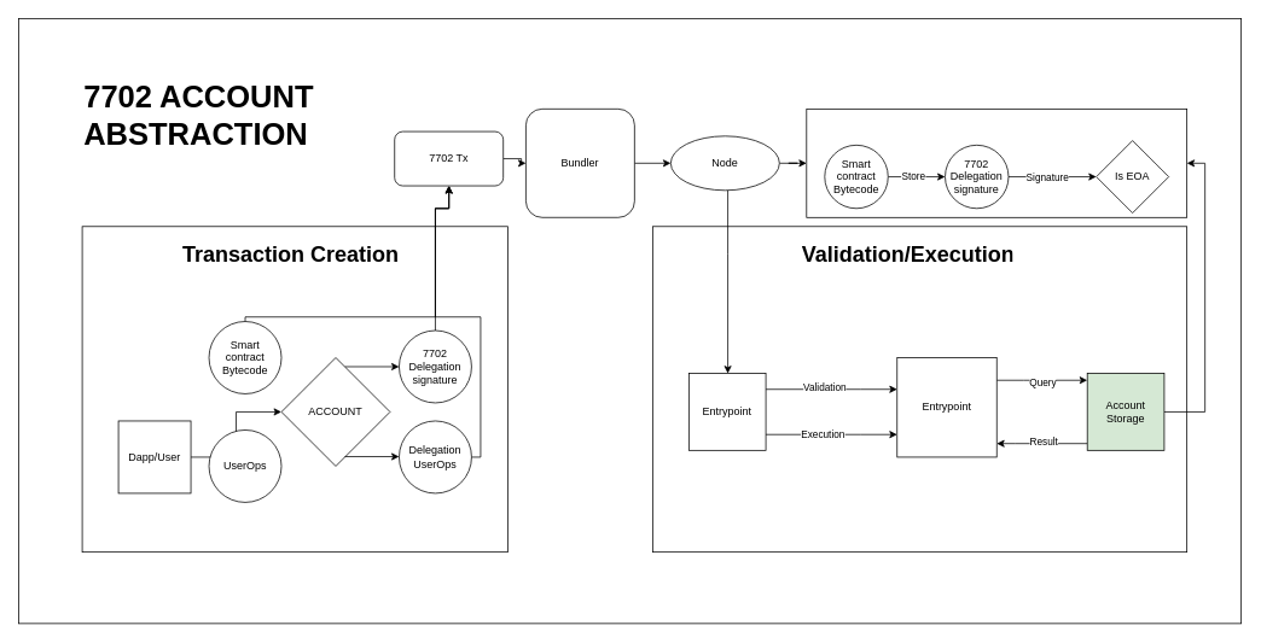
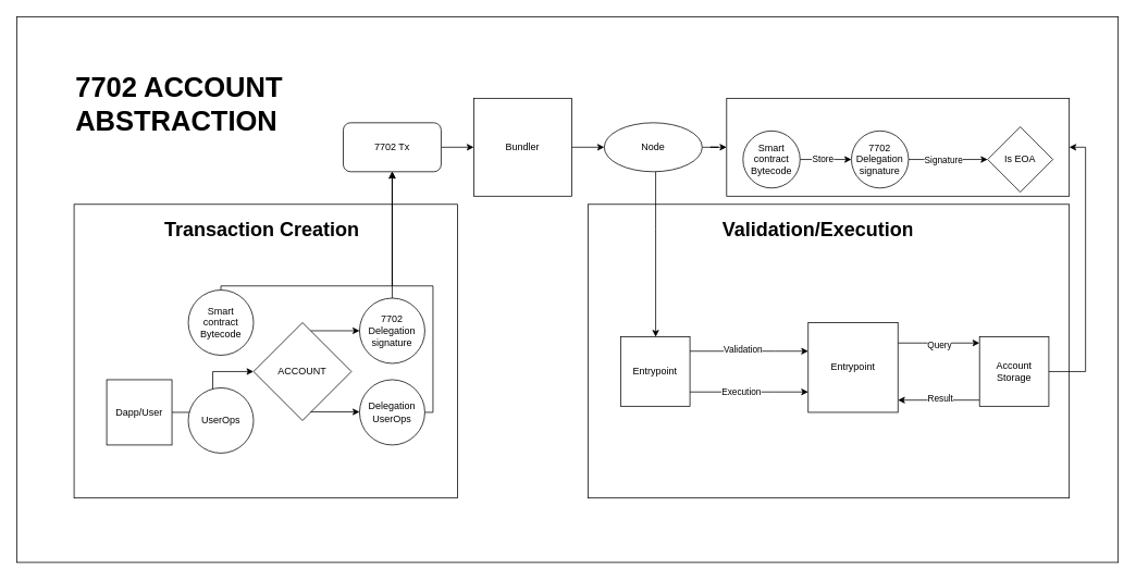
  <mxCell id="0" />
  <mxCell id="1" parent="0" />
  <mxCell id="2" value="" style="rounded=0;whiteSpace=wrap;html=1;" vertex="1" parent="1"><mxGeometry x="20" y="20" width="1350" height="669" as="geometry" /></mxCell>
  <mxCell id="3" value="" style="rounded=0;whiteSpace=wrap;html=1;" vertex="1" parent="1"><mxGeometry x="720" y="250" width="590" height="360" as="geometry" /></mxCell>
  <mxCell id="4" value="" style="rounded=0;whiteSpace=wrap;html=1;" vertex="1" parent="1"><mxGeometry x="90" y="250" width="470" height="360" as="geometry" /></mxCell>
  <mxCell id="5" style="edgeStyle=orthogonalEdgeStyle;rounded=0;orthogonalLoop=1;jettySize=auto;html=1;entryX=0;entryY=0.5;entryDx=0;entryDy=0;" edge="1" parent="1" source="6" target="10"><mxGeometry relative="1" as="geometry" /></mxCell>
  <mxCell id="6" value="Dapp/User" style="whiteSpace=wrap;html=1;aspect=fixed;" vertex="1" parent="1"><mxGeometry x="130" y="465" width="80" height="80" as="geometry" /></mxCell>
  <mxCell id="7" style="edgeStyle=orthogonalEdgeStyle;rounded=0;orthogonalLoop=1;jettySize=auto;html=1;entryX=0.5;entryY=1;entryDx=0;entryDy=0;" edge="1" parent="1" source="8" target="18"><mxGeometry relative="1" as="geometry"><Array as="points"><mxPoint x="270" y="350" /><mxPoint x="480" y="350" /><mxPoint x="480" y="230" /></Array></mxGeometry></mxCell>
  <mxCell id="8" value="Smart contract&lt;br&gt;Bytecode" style="ellipse;whiteSpace=wrap;html=1;aspect=fixed;" vertex="1" parent="1"><mxGeometry x="230" y="355" width="80" height="80" as="geometry" /></mxCell>
  <mxCell id="9" style="edgeStyle=orthogonalEdgeStyle;rounded=0;orthogonalLoop=1;jettySize=auto;html=1;entryX=0;entryY=0.5;entryDx=0;entryDy=0;" edge="1" parent="1" source="10" target="13"><mxGeometry relative="1" as="geometry"><Array as="points"><mxPoint x="410" y="405" /><mxPoint x="410" y="405" /></Array></mxGeometry></mxCell>
  <mxCell id="10" value="ACCOUNT" style="rhombus;whiteSpace=wrap;html=1;" vertex="1" parent="1"><mxGeometry x="310" y="395" width="120" height="120" as="geometry" /></mxCell>
  <mxCell id="11" value="UserOps" style="ellipse;whiteSpace=wrap;html=1;aspect=fixed;" vertex="1" parent="1"><mxGeometry x="230" y="475" width="80" height="80" as="geometry" /></mxCell>
  <mxCell id="12" style="edgeStyle=orthogonalEdgeStyle;rounded=0;orthogonalLoop=1;jettySize=auto;html=1;entryX=0.5;entryY=1;entryDx=0;entryDy=0;exitX=0.5;exitY=0;exitDx=0;exitDy=0;" edge="1" parent="1" source="13" target="18"><mxGeometry relative="1" as="geometry"><Array as="points"><mxPoint x="480" y="230" /></Array></mxGeometry></mxCell>
  <mxCell id="13" value="7702 Delegation signature" style="ellipse;whiteSpace=wrap;html=1;aspect=fixed;" vertex="1" parent="1"><mxGeometry x="440" y="365" width="80" height="80" as="geometry" /></mxCell>
  <mxCell id="14" style="edgeStyle=orthogonalEdgeStyle;rounded=0;orthogonalLoop=1;jettySize=auto;html=1;entryX=0.5;entryY=1;entryDx=0;entryDy=0;" edge="1" parent="1" source="15" target="18"><mxGeometry relative="1" as="geometry"><Array as="points"><mxPoint x="530" y="505" /><mxPoint x="530" y="350" /><mxPoint x="480" y="350" /><mxPoint x="480" y="230" /></Array></mxGeometry></mxCell>
  <mxCell id="15" value="Delegation UserOps" style="ellipse;whiteSpace=wrap;html=1;aspect=fixed;" vertex="1" parent="1"><mxGeometry x="440" y="465" width="80" height="80" as="geometry" /></mxCell>
  <mxCell id="16" style="edgeStyle=orthogonalEdgeStyle;rounded=0;orthogonalLoop=1;jettySize=auto;html=1;" edge="1" parent="1"><mxGeometry relative="1" as="geometry"><mxPoint x="380" y="504.41" as="sourcePoint" /><mxPoint x="440" y="504.41" as="targetPoint" /><Array as="points"><mxPoint x="380" y="504.41" /><mxPoint x="440" y="504.41" /></Array></mxGeometry></mxCell>
  <mxCell id="17" value="" style="edgeStyle=orthogonalEdgeStyle;rounded=0;orthogonalLoop=1;jettySize=auto;html=1;" edge="1" parent="1" source="18" target="20"><mxGeometry relative="1" as="geometry" /></mxCell>
- <mxCell id="18" value="7702 Tx" style="rounded=1;whiteSpace=wrap;html=1;" vertex="1" parent="1"><mxGeometry x="435" y="145" width="120" height="60" as="geometry" /></mxCell>
+ <mxCell id="18" value="7702 Tx" style="rounded=1;whiteSpace=wrap;html=1;" vertex="1" parent="1"><mxGeometry x="420" y="150" width="120" height="60" as="geometry" /></mxCell>
  <mxCell id="19" value="" style="edgeStyle=orthogonalEdgeStyle;rounded=0;orthogonalLoop=1;jettySize=auto;html=1;" edge="1" parent="1" source="20" target="23"><mxGeometry relative="1" as="geometry" /></mxCell>
- <mxCell id="20" value="Bundler" style="whiteSpace=wrap;html=1;aspect=fixed;rounded=1;" vertex="1" parent="1"><mxGeometry x="580" y="120" width="120" height="120" as="geometry" /></mxCell>
+ <mxCell id="20" value="Bundler" style="whiteSpace=wrap;html=1;aspect=fixed;" vertex="1" parent="1"><mxGeometry x="580" y="120" width="120" height="120" as="geometry" /></mxCell>
  <mxCell id="21" value="" style="edgeStyle=orthogonalEdgeStyle;rounded=0;orthogonalLoop=1;jettySize=auto;html=1;" edge="1" parent="1" source="23" target="24"><mxGeometry relative="1" as="geometry" /></mxCell>
  <mxCell id="22" style="edgeStyle=orthogonalEdgeStyle;rounded=0;orthogonalLoop=1;jettySize=auto;html=1;" edge="1" parent="1" source="23" target="34"><mxGeometry relative="1" as="geometry"><Array as="points"><mxPoint x="803" y="280" /><mxPoint x="803" y="280" /></Array></mxGeometry></mxCell>
  <mxCell id="23" value="Node" style="ellipse;whiteSpace=wrap;html=1;" vertex="1" parent="1"><mxGeometry x="740" y="150" width="120" height="60" as="geometry" /></mxCell>
  <mxCell id="24" value="" style="rounded=0;whiteSpace=wrap;html=1;" vertex="1" parent="1"><mxGeometry x="890" y="120" width="420" height="120" as="geometry" /></mxCell>
  <mxCell id="25" style="edgeStyle=orthogonalEdgeStyle;rounded=0;orthogonalLoop=1;jettySize=auto;html=1;entryX=0;entryY=0.5;entryDx=0;entryDy=0;" edge="1" parent="1" source="27" target="30"><mxGeometry relative="1" as="geometry" /></mxCell>
  <mxCell id="26" value="Store" style="edgeLabel;html=1;align=center;verticalAlign=middle;resizable=0;points=[];" vertex="1" connectable="0" parent="25"><mxGeometry x="-0.15" y="1" relative="1" as="geometry"><mxPoint as="offset" /></mxGeometry></mxCell>
  <mxCell id="27" value="Smart contract&lt;br&gt;Bytecode" style="ellipse;whiteSpace=wrap;html=1;aspect=fixed;" vertex="1" parent="1"><mxGeometry x="910" y="160" width="70" height="70" as="geometry" /></mxCell>
  <mxCell id="28" style="edgeStyle=orthogonalEdgeStyle;rounded=0;orthogonalLoop=1;jettySize=auto;html=1;entryX=0;entryY=0.5;entryDx=0;entryDy=0;" edge="1" parent="1" source="30" target="31"><mxGeometry relative="1" as="geometry" /></mxCell>
  <mxCell id="29" value="Signature" style="edgeLabel;html=1;align=center;verticalAlign=middle;resizable=0;points=[];" vertex="1" connectable="0" parent="28"><mxGeometry x="-0.389" y="-1" relative="1" as="geometry"><mxPoint x="12" y="-1" as="offset" /></mxGeometry></mxCell>
  <mxCell id="30" value="7702 Delegation signature" style="ellipse;whiteSpace=wrap;html=1;aspect=fixed;" vertex="1" parent="1"><mxGeometry x="1043" y="160" width="70" height="70" as="geometry" /></mxCell>
  <mxCell id="31" value="Is EOA" style="rhombus;whiteSpace=wrap;html=1;" vertex="1" parent="1"><mxGeometry x="1210" y="155" width="80" height="80" as="geometry" /></mxCell>
  <mxCell id="32" style="edgeStyle=orthogonalEdgeStyle;rounded=0;orthogonalLoop=1;jettySize=auto;html=1;" edge="1" parent="1" source="34" target="37"><mxGeometry relative="1" as="geometry"><Array as="points"><mxPoint x="950" y="430" /><mxPoint x="950" y="430" /></Array></mxGeometry></mxCell>
  <mxCell id="33" value="Validation" style="edgeLabel;html=1;align=center;verticalAlign=middle;resizable=0;points=[];" vertex="1" connectable="0" parent="32"><mxGeometry x="-0.113" y="3" relative="1" as="geometry"><mxPoint as="offset" /></mxGeometry></mxCell>
  <mxCell id="34" value="Entrypoint" style="whiteSpace=wrap;html=1;aspect=fixed;" vertex="1" parent="1"><mxGeometry x="760" y="412.5" width="85" height="85" as="geometry" /></mxCell>
  <mxCell id="35" style="edgeStyle=orthogonalEdgeStyle;rounded=0;orthogonalLoop=1;jettySize=auto;html=1;" edge="1" parent="1" source="37" target="41"><mxGeometry relative="1" as="geometry"><Array as="points"><mxPoint x="1130" y="420" /><mxPoint x="1130" y="420" /></Array></mxGeometry></mxCell>
  <mxCell id="36" value="Query" style="edgeLabel;html=1;align=center;verticalAlign=middle;resizable=0;points=[];" vertex="1" connectable="0" parent="35"><mxGeometry x="0.005" y="-2" relative="1" as="geometry"><mxPoint as="offset" /></mxGeometry></mxCell>
  <mxCell id="37" value="Entrypoint" style="whiteSpace=wrap;html=1;aspect=fixed;" vertex="1" parent="1"><mxGeometry x="990" y="395" width="110" height="110" as="geometry" /></mxCell>
  <mxCell id="38" style="edgeStyle=orthogonalEdgeStyle;rounded=0;orthogonalLoop=1;jettySize=auto;html=1;" edge="1" parent="1" source="41" target="37"><mxGeometry relative="1" as="geometry"><Array as="points"><mxPoint x="1120" y="490" /><mxPoint x="1120" y="490" /></Array></mxGeometry></mxCell>
  <mxCell id="39" value="Result" style="edgeLabel;html=1;align=center;verticalAlign=middle;resizable=0;points=[];" vertex="1" connectable="0" parent="38"><mxGeometry x="-0.028" y="-3" relative="1" as="geometry"><mxPoint as="offset" /></mxGeometry></mxCell>
  <mxCell id="40" style="edgeStyle=orthogonalEdgeStyle;rounded=0;orthogonalLoop=1;jettySize=auto;html=1;entryX=1;entryY=0.5;entryDx=0;entryDy=0;" edge="1" parent="1" source="41" target="24"><mxGeometry relative="1" as="geometry"><Array as="points"><mxPoint x="1330" y="455" /><mxPoint x="1330" y="180" /></Array></mxGeometry></mxCell>
- <mxCell id="41" value="Account&lt;br&gt;Storage" style="whiteSpace=wrap;html=1;aspect=fixed;fillColor=#d5e8d4;" vertex="1" parent="1"><mxGeometry x="1200" y="412.5" width="85" height="85" as="geometry" /></mxCell>
+ <mxCell id="41" value="Account&lt;br&gt;Storage" style="whiteSpace=wrap;html=1;aspect=fixed;" vertex="1" parent="1"><mxGeometry x="1200" y="412.5" width="85" height="85" as="geometry" /></mxCell>
  <mxCell id="42" style="edgeStyle=orthogonalEdgeStyle;rounded=0;orthogonalLoop=1;jettySize=auto;html=1;" edge="1" parent="1"><mxGeometry relative="1" as="geometry"><mxPoint x="845" y="480" as="sourcePoint" /><mxPoint x="990" y="480" as="targetPoint" /><Array as="points"><mxPoint x="950" y="480" /><mxPoint x="950" y="480" /></Array></mxGeometry></mxCell>
  <mxCell id="43" value="Execution" style="edgeLabel;html=1;align=center;verticalAlign=middle;resizable=0;points=[];" vertex="1" connectable="0" parent="42"><mxGeometry x="-0.149" y="1" relative="1" as="geometry"><mxPoint as="offset" /></mxGeometry></mxCell>
  <mxCell id="44" value="&lt;h1 style=&quot;margin-top: 0px;&quot;&gt;Validation/Execution&lt;/h1&gt;" style="text;html=1;whiteSpace=wrap;overflow=hidden;rounded=0;" vertex="1" parent="1"><mxGeometry x="882.5" y="260" width="235" height="50" as="geometry" /></mxCell>
  <mxCell id="45" value="&lt;h1 style=&quot;margin-top: 0px;&quot;&gt;Transaction Creation&lt;/h1&gt;" style="text;html=1;whiteSpace=wrap;overflow=hidden;rounded=0;" vertex="1" parent="1"><mxGeometry x="198.75" y="260" width="252.5" height="50" as="geometry" /></mxCell>
  <mxCell id="46" value="&lt;h1 style=&quot;margin-top: 0px;&quot;&gt;&lt;font style=&quot;font-size: 34px;&quot;&gt;7702 ACCOUNT ABSTRACTION&lt;/font&gt;&lt;/h1&gt;" style="text;html=1;whiteSpace=wrap;overflow=hidden;rounded=0;" vertex="1" parent="1"><mxGeometry x="90" y="80" width="270" height="100" as="geometry" /></mxCell>
